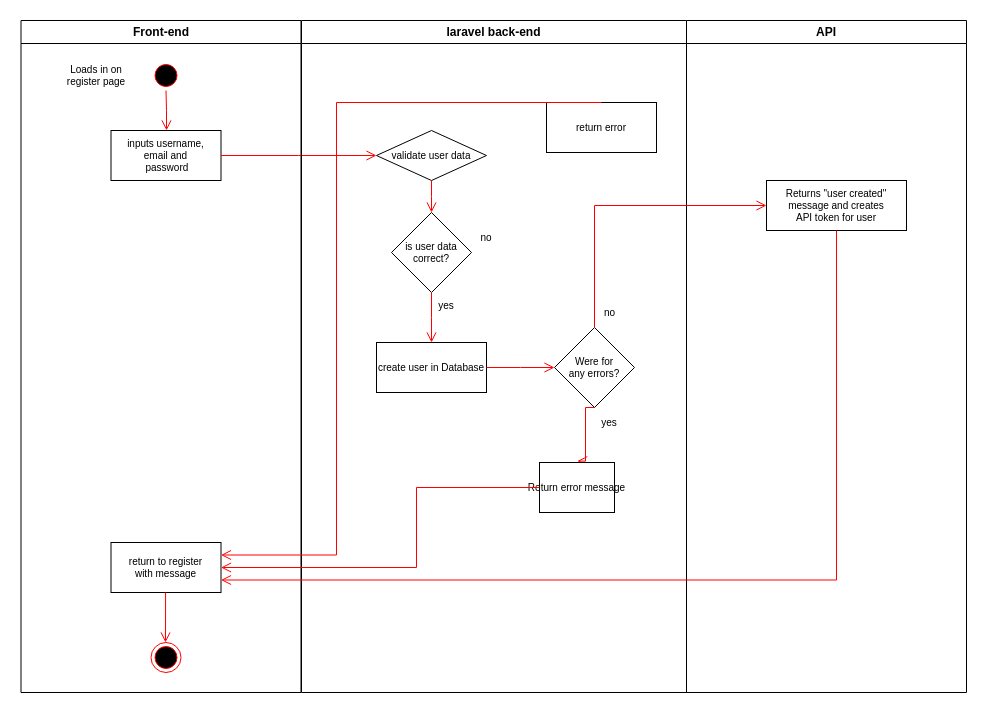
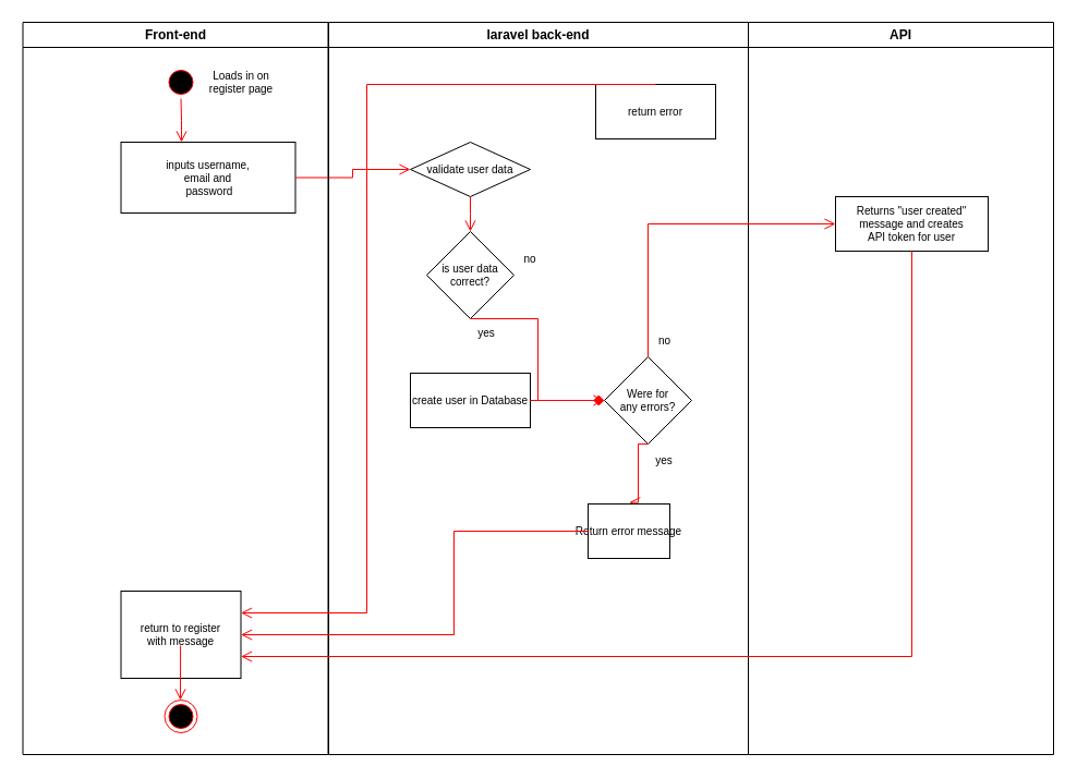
  <mxCell id="0" />
  <mxCell id="1" parent="0" />
  <mxCell id="2" value="Front-end" style="swimlane;whiteSpace=wrap;startSize=23;" parent="1" vertex="1"><mxGeometry x="20.5" y="20" width="280" height="672" as="geometry" /></mxCell>
  <mxCell id="3" value="" style="ellipse;shape=startState;fillColor=#000000;strokeColor=#ff0000;" parent="2" vertex="1"><mxGeometry x="130" y="40" width="30" height="30" as="geometry" /></mxCell>
  <mxCell id="4" value="" style="edgeStyle=elbowEdgeStyle;elbow=horizontal;verticalAlign=bottom;endArrow=open;endSize=8;strokeColor=#FF0000;endFill=1;rounded=0" parent="2" source="3" target="5" edge="1"><mxGeometry x="100" y="40" as="geometry"><mxPoint x="115" y="110" as="targetPoint" /></mxGeometry></mxCell>
- <mxCell id="5" value="inputs username, &#10;email and&#10; password" style="fontSize=10;" parent="2" vertex="1"><mxGeometry x="90" y="110" width="110" height="50" as="geometry" /></mxCell>
- <mxCell id="6" value="Loads in on register page" style="text;html=1;strokeColor=none;fillColor=none;align=center;verticalAlign=middle;whiteSpace=wrap;rounded=0;fontSize=10;" parent="2" vertex="1"><mxGeometry x="35" y="40" width="80" height="30" as="geometry" /></mxCell>
- <mxCell id="7" value="return to register &#10;with message" style="fontSize=10;" parent="2" vertex="1"><mxGeometry x="90" y="522" width="110" height="50" as="geometry" /></mxCell>
+ <mxCell id="5" value="inputs username, &#10;email and&#10; password" style="fontSize=10;" parent="2" vertex="1"><mxGeometry x="90" y="110" width="160" height="65" as="geometry" /></mxCell>
+ <mxCell id="6" value="Loads in on register page" style="text;html=1;strokeColor=none;fillColor=none;align=center;verticalAlign=middle;whiteSpace=wrap;rounded=0;fontSize=10;" parent="2" vertex="1"><mxGeometry x="160" y="40" width="80" height="30" as="geometry" /></mxCell>
+ <mxCell id="7" value="return to register &#10;with message" style="fontSize=10;" parent="2" vertex="1"><mxGeometry x="90" y="522" width="110" height="80" as="geometry" /></mxCell>
  <mxCell id="8" value="" style="ellipse;html=1;shape=endState;fillColor=#000000;strokeColor=#ff0000;fontSize=10;" parent="2" vertex="1"><mxGeometry x="130" y="622" width="30" height="30" as="geometry" /></mxCell>
  <mxCell id="9" value="" style="edgeStyle=elbowEdgeStyle;elbow=horizontal;verticalAlign=bottom;endArrow=open;endSize=8;strokeColor=#FF0000;endFill=1;rounded=0;entryX=0.5;entryY=0;entryDx=0;entryDy=0;" parent="2" target="8" edge="1"><mxGeometry x="-64.92" y="414" as="geometry"><mxPoint x="144.58" y="612" as="targetPoint" /><mxPoint x="144.58" y="572" as="sourcePoint" /></mxGeometry></mxCell>
  <mxCell id="10" value="API" style="swimlane;whiteSpace=wrap" parent="1" vertex="1"><mxGeometry x="686" y="20" width="280" height="672" as="geometry" /></mxCell>
  <mxCell id="11" value="Returns &quot;user created&quot; &#10;message and creates &#10;API token for user" style="fontSize=10;" parent="10" vertex="1"><mxGeometry x="80" y="160" width="110" height="50" as="geometry" /></mxCell>
  <mxCell id="12" value="Returns &quot;user created&quot; &#10;message and creates &#10;API token for user" style="fontSize=10;" parent="10" vertex="1"><mxGeometry x="80" y="160" width="140" height="50" as="geometry" /></mxCell>
  <mxCell id="13" value="" style="edgeStyle=elbowEdgeStyle;elbow=horizontal;verticalAlign=bottom;endArrow=open;endSize=8;strokeColor=#FF0000;endFill=1;rounded=0;entryX=0;entryY=0.5;entryDx=0;entryDy=0;exitX=1;exitY=0.5;exitDx=0;exitDy=0;" parent="1" source="5" target="14" edge="1"><mxGeometry x="110" y="50" as="geometry"><mxPoint x="176" y="140" as="targetPoint" /><mxPoint x="175.5" y="100" as="sourcePoint" /></mxGeometry></mxCell>
  <mxCell id="14" value="validate user data" style="rhombus;fontSize=10;" parent="1" vertex="1"><mxGeometry x="376" y="130" width="110" height="50" as="geometry" /></mxCell>
  <mxCell id="15" value="laravel back-end" style="swimlane;whiteSpace=wrap" parent="1" vertex="1"><mxGeometry x="301" y="20" width="385" height="672" as="geometry" /></mxCell>
  <mxCell id="16" value="is user data correct?" style="rhombus;whiteSpace=wrap;html=1;fontSize=10;" parent="15" vertex="1"><mxGeometry x="90" y="192" width="80" height="80" as="geometry" /></mxCell>
  <mxCell id="17" value="no" style="text;html=1;strokeColor=none;fillColor=none;align=center;verticalAlign=middle;whiteSpace=wrap;rounded=0;fontSize=10;" parent="15" vertex="1"><mxGeometry x="155" y="202" width="60" height="30" as="geometry" /></mxCell>
  <mxCell id="18" value="yes" style="text;html=1;strokeColor=none;fillColor=none;align=center;verticalAlign=middle;whiteSpace=wrap;rounded=0;fontSize=10;" parent="15" vertex="1"><mxGeometry x="115" y="270" width="60" height="30" as="geometry" /></mxCell>
- <mxCell id="19" value="return error" style="fontSize=10;" parent="15" vertex="1"><mxGeometry x="245" y="82" width="110" height="50" as="geometry" /></mxCell>
+ <mxCell id="19" value="return error" style="fontSize=10;" parent="15" vertex="1"><mxGeometry x="245" y="57" width="110" height="50" as="geometry" /></mxCell>
  <mxCell id="20" value="create user in Database" style="fontSize=10;" parent="15" vertex="1"><mxGeometry x="75" y="322" width="110" height="50" as="geometry" /></mxCell>
- <mxCell id="21" value="" style="edgeStyle=elbowEdgeStyle;elbow=horizontal;verticalAlign=bottom;endArrow=open;endSize=8;strokeColor=#FF0000;endFill=1;rounded=0;entryX=0.5;entryY=0;entryDx=0;entryDy=0;exitX=0.5;exitY=1;exitDx=0;exitDy=0;" parent="15" source="16" target="20" edge="1"><mxGeometry x="-325" y="76" as="geometry"><mxPoint x="130" y="336" as="targetPoint" /><mxPoint x="130" y="304" as="sourcePoint" /></mxGeometry></mxCell>
+ <mxCell id="21" value="" style="edgeStyle=elbowEdgeStyle;elbow=horizontal;verticalAlign=bottom;endArrow=open;endSize=8;strokeColor=#FF0000;endFill=1;rounded=0;exitX=0.5;exitY=1;exitDx=0;exitDy=0;" parent="15" source="16" target="22" edge="1"><mxGeometry x="-325" y="76" as="geometry"><mxPoint x="130" y="336" as="targetPoint" /><mxPoint x="130" y="304" as="sourcePoint" /></mxGeometry></mxCell>
  <mxCell id="22" value="Were for &lt;br&gt;any errors?" style="rhombus;whiteSpace=wrap;html=1;fontSize=10;" parent="15" vertex="1"><mxGeometry x="253" y="307" width="80" height="80" as="geometry" /></mxCell>
- <mxCell id="23" value="" style="edgeStyle=elbowEdgeStyle;elbow=horizontal;verticalAlign=bottom;endArrow=open;endSize=8;strokeColor=#FF0000;endFill=1;rounded=0;entryX=0;entryY=0.5;entryDx=0;entryDy=0;exitX=1;exitY=0.5;exitDx=0;exitDy=0;" parent="15" source="20" target="22" edge="1"><mxGeometry x="-429.5" y="139" as="geometry"><mxPoint x="-19.5" y="352" as="targetPoint" /><mxPoint x="-175" y="352" as="sourcePoint" /></mxGeometry></mxCell>
+ <mxCell id="23" value="" style="edgeStyle=elbowEdgeStyle;elbow=horizontal;verticalAlign=bottom;endArrow=diamond;endSize=8;strokeColor=#FF0000;endFill=1;rounded=0;entryX=0;entryY=0.5;entryDx=0;entryDy=0;exitX=1;exitY=0.5;exitDx=0;exitDy=0;" parent="15" source="20" target="22" edge="1"><mxGeometry x="-429.5" y="139" as="geometry"><mxPoint x="-19.5" y="352" as="targetPoint" /><mxPoint x="-175" y="352" as="sourcePoint" /></mxGeometry></mxCell>
  <mxCell id="24" value="" style="edgeStyle=elbowEdgeStyle;elbow=horizontal;verticalAlign=bottom;endArrow=open;endSize=8;strokeColor=#FF0000;endFill=1;rounded=0;entryX=0.503;entryY=-0.028;entryDx=0;entryDy=0;exitX=0.5;exitY=1;exitDx=0;exitDy=0;entryPerimeter=0;" parent="15" source="22" target="25" edge="1"><mxGeometry x="-607.5" y="63" as="geometry"><mxPoint x="292.5" y="437" as="targetPoint" /><mxPoint x="292.5" y="387" as="sourcePoint" /></mxGeometry></mxCell>
  <mxCell id="25" value="Return error message" style="fontSize=10;" parent="15" vertex="1"><mxGeometry x="238" y="442" width="75" height="50" as="geometry" /></mxCell>
  <mxCell id="26" value="yes" style="text;html=1;strokeColor=none;fillColor=none;align=center;verticalAlign=middle;whiteSpace=wrap;rounded=0;fontSize=10;" parent="15" vertex="1"><mxGeometry x="278" y="387" width="60" height="30" as="geometry" /></mxCell>
  <mxCell id="27" value="no" style="text;html=1;align=center;verticalAlign=middle;resizable=0;points=[];autosize=1;strokeColor=none;fillColor=none;fontSize=10;" parent="15" vertex="1"><mxGeometry x="293" y="277" width="30" height="30" as="geometry" /></mxCell>
  <mxCell id="28" value="" style="edgeStyle=elbowEdgeStyle;elbow=horizontal;verticalAlign=bottom;endArrow=open;endSize=8;strokeColor=#FF0000;endFill=1;rounded=0;entryX=0.5;entryY=0;entryDx=0;entryDy=0;exitX=0.5;exitY=1;exitDx=0;exitDy=0;" parent="1" source="14" target="16" edge="1"><mxGeometry x="120" y="60" as="geometry"><mxPoint x="386" y="165" as="targetPoint" /><mxPoint x="230.5" y="165" as="sourcePoint" /></mxGeometry></mxCell>
  <mxCell id="29" value="" style="edgeStyle=elbowEdgeStyle;elbow=horizontal;verticalAlign=bottom;endArrow=open;endSize=8;strokeColor=#FF0000;endFill=1;rounded=0;entryX=0;entryY=0.5;entryDx=0;entryDy=0;exitX=0.5;exitY=0;exitDx=0;exitDy=0;" parent="1" source="22" target="11" edge="1"><mxGeometry x="-281.5" y="138.5" as="geometry"><mxPoint x="702" y="366.5" as="targetPoint" /><mxPoint x="634" y="366.5" as="sourcePoint" /><Array as="points"><mxPoint x="594" y="272" /></Array></mxGeometry></mxCell>
  <mxCell id="30" value="" style="edgeStyle=elbowEdgeStyle;elbow=horizontal;verticalAlign=bottom;endArrow=open;endSize=8;strokeColor=#FF0000;endFill=1;rounded=0;exitX=0.5;exitY=1;exitDx=0;exitDy=0;entryX=1;entryY=0.75;entryDx=0;entryDy=0;" parent="1" source="12" target="7" edge="1"><mxGeometry x="-109.5" y="228.5" as="geometry"><mxPoint x="406" y="642" as="targetPoint" /><mxPoint x="766" y="417" as="sourcePoint" /><Array as="points"><mxPoint x="836" y="472" /><mxPoint x="866" y="442" /><mxPoint x="766" y="362" /></Array></mxGeometry></mxCell>
  <mxCell id="31" value="" style="edgeStyle=elbowEdgeStyle;elbow=horizontal;verticalAlign=bottom;endArrow=open;endSize=8;strokeColor=#FF0000;endFill=1;rounded=0;exitX=0;exitY=0.5;exitDx=0;exitDy=0;entryX=1;entryY=0.5;entryDx=0;entryDy=0;" parent="1" source="25" target="7" edge="1"><mxGeometry x="-99.5" y="238.5" as="geometry"><mxPoint x="166" y="532" as="targetPoint" /><mxPoint x="846" y="240" as="sourcePoint" /><Array as="points"><mxPoint x="416" y="580" /><mxPoint x="539" y="682" /><mxPoint x="166" y="512" /></Array></mxGeometry></mxCell>
  <mxCell id="32" value="" style="edgeStyle=elbowEdgeStyle;elbow=horizontal;verticalAlign=bottom;endArrow=open;endSize=8;strokeColor=#FF0000;endFill=1;rounded=0;exitX=0.5;exitY=0;exitDx=0;exitDy=0;entryX=1;entryY=0.25;entryDx=0;entryDy=0;" parent="1" source="19" target="7" edge="1"><mxGeometry x="491.5" y="22" as="geometry"><mxPoint x="116" y="462" as="targetPoint" /><mxPoint x="610" y="130" as="sourcePoint" /><Array as="points"><mxPoint x="336" y="142" /><mxPoint x="326" y="472" /><mxPoint x="306" y="402" /><mxPoint x="356" y="102" /><mxPoint x="326" y="52" /><mxPoint x="336" y="132" /><mxPoint x="367" y="52" /><mxPoint x="57" y="202" /><mxPoint x="610" y="62" /><mxPoint x="610" y="62" /><mxPoint x="610" y="112" /></Array></mxGeometry></mxCell>
